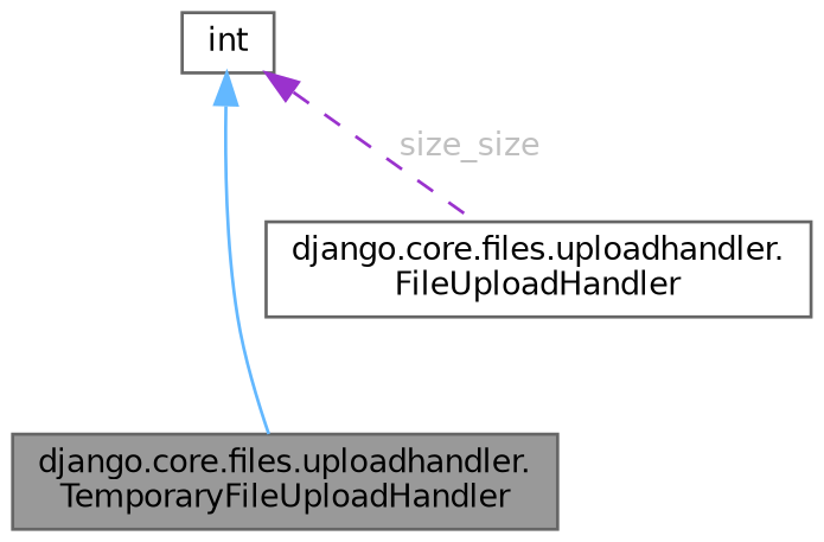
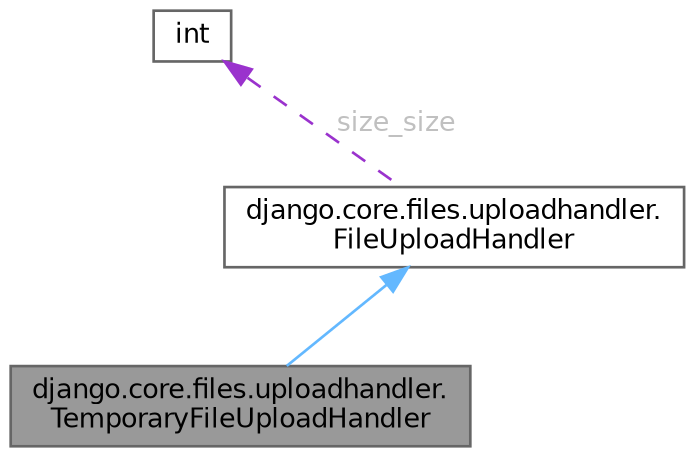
  digraph {
    node [color=gray40 fillcolor=white fontname=Helvetica fontsize=10 shape=box style=filled]
    edge [dir=back fontname=Helvetica fontsize=10 labelfontname=Helvetica labelfontsize=10]
    n1 [fillcolor=grey60 fontcolor=black height=0.2 label="django.core.files.uploadhandler.\lTemporaryFileUploadHandler" width=0.4]
    n2 [height=0.2 label="django.core.files.uploadhandler.\lFileUploadHandler" width=0.4]
    n3 [height=0.2 label=int width=0.4]
-   n3 -> n1 [color=steelblue1 style=solid]
+   n2 -> n1 [color=steelblue1 style=solid]
    n3 -> n2 [color=darkorchid3 fontcolor=grey label=" size_size" style=dashed]
  }
